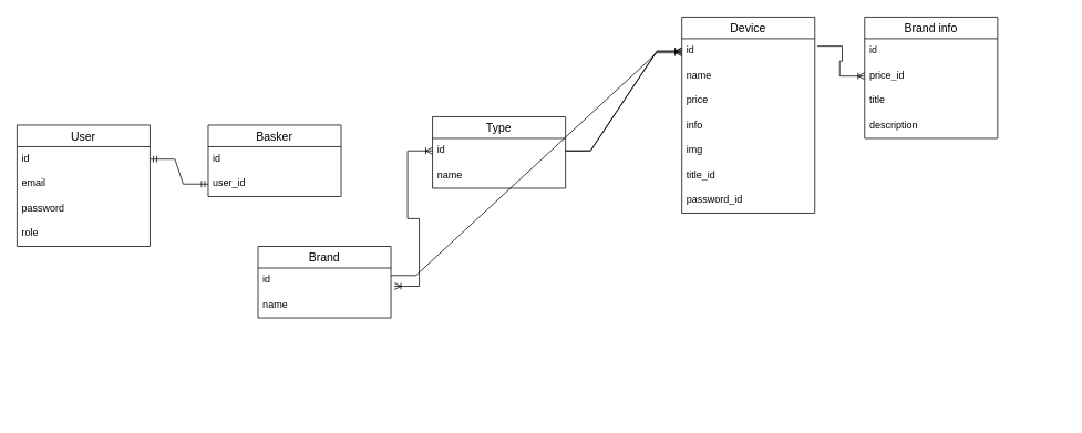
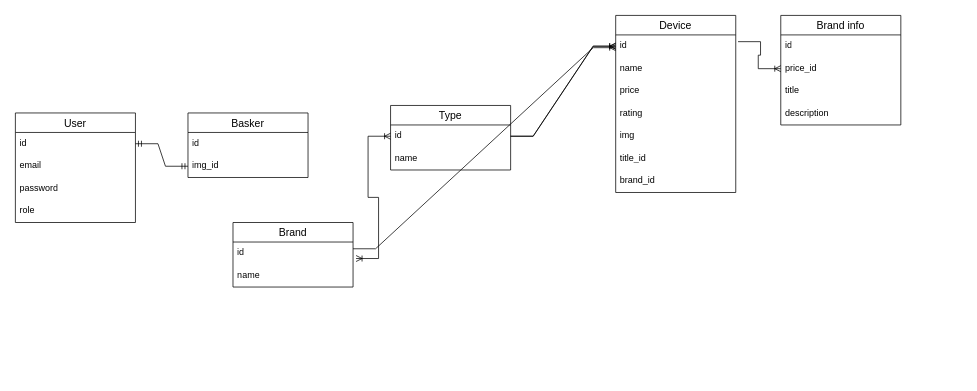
  <mxCell id="0" />
  <mxCell id="1" parent="0" />
  <mxCell id="2" value="User" style="swimlane;fontStyle=0;childLayout=stackLayout;horizontal=1;startSize=26;horizontalStack=0;resizeParent=1;resizeParentMax=0;resizeLast=0;collapsible=1;marginBottom=0;align=center;fontSize=14;" vertex="1" parent="1"><mxGeometry x="20" y="150" width="160" height="146" as="geometry" /></mxCell>
  <mxCell id="3" value="id" style="text;strokeColor=none;fillColor=none;spacingLeft=4;spacingRight=4;overflow=hidden;rotatable=0;points=[[0,0.5],[1,0.5]];portConstraint=eastwest;fontSize=12;whiteSpace=wrap;html=1;" vertex="1" parent="2"><mxGeometry y="26" width="160" height="30" as="geometry" /></mxCell>
  <mxCell id="4" value="email" style="text;strokeColor=none;fillColor=none;spacingLeft=4;spacingRight=4;overflow=hidden;rotatable=0;points=[[0,0.5],[1,0.5]];portConstraint=eastwest;fontSize=12;whiteSpace=wrap;html=1;" vertex="1" parent="2"><mxGeometry y="56" width="160" height="30" as="geometry" /></mxCell>
  <mxCell id="5" value="password" style="text;strokeColor=none;fillColor=none;spacingLeft=4;spacingRight=4;overflow=hidden;rotatable=0;points=[[0,0.5],[1,0.5]];portConstraint=eastwest;fontSize=12;whiteSpace=wrap;html=1;" vertex="1" parent="2"><mxGeometry y="86" width="160" height="30" as="geometry" /></mxCell>
  <mxCell id="6" value="role" style="text;strokeColor=none;fillColor=none;spacingLeft=4;spacingRight=4;overflow=hidden;rotatable=0;points=[[0,0.5],[1,0.5]];portConstraint=eastwest;fontSize=12;whiteSpace=wrap;html=1;" vertex="1" parent="2"><mxGeometry y="116" width="160" height="30" as="geometry" /></mxCell>
  <mxCell id="7" value="Basker" style="swimlane;fontStyle=0;childLayout=stackLayout;horizontal=1;startSize=26;horizontalStack=0;resizeParent=1;resizeParentMax=0;resizeLast=0;collapsible=1;marginBottom=0;align=center;fontSize=14;" vertex="1" parent="1"><mxGeometry x="250" y="150" width="160" height="86" as="geometry" /></mxCell>
  <mxCell id="8" value="id" style="text;strokeColor=none;fillColor=none;spacingLeft=4;spacingRight=4;overflow=hidden;rotatable=0;points=[[0,0.5],[1,0.5]];portConstraint=eastwest;fontSize=12;whiteSpace=wrap;html=1;" vertex="1" parent="7"><mxGeometry y="26" width="160" height="30" as="geometry" /></mxCell>
- <mxCell id="9" value="user_id" style="text;strokeColor=none;fillColor=none;spacingLeft=4;spacingRight=4;overflow=hidden;rotatable=0;points=[[0,0.5],[1,0.5]];portConstraint=eastwest;fontSize=12;whiteSpace=wrap;html=1;" vertex="1" parent="7"><mxGeometry y="56" width="160" height="30" as="geometry" /></mxCell>
+ <mxCell id="9" value="img_id" style="text;strokeColor=none;fillColor=none;spacingLeft=4;spacingRight=4;overflow=hidden;rotatable=0;points=[[0,0.5],[1,0.5]];portConstraint=eastwest;fontSize=12;whiteSpace=wrap;html=1;" vertex="1" parent="7"><mxGeometry y="56" width="160" height="30" as="geometry" /></mxCell>
  <mxCell id="10" value="" style="edgeStyle=entityRelationEdgeStyle;fontSize=12;html=1;endArrow=ERmandOne;startArrow=ERmandOne;rounded=0;exitX=1;exitY=0.5;exitDx=0;exitDy=0;entryX=0;entryY=0.5;entryDx=0;entryDy=0;" edge="1" parent="1" source="3" target="9"><mxGeometry width="100" height="100" relative="1" as="geometry"><mxPoint x="140" y="400" as="sourcePoint" /><mxPoint x="240" y="300" as="targetPoint" /></mxGeometry></mxCell>
  <mxCell id="11" value="Device" style="swimlane;fontStyle=0;childLayout=stackLayout;horizontal=1;startSize=26;horizontalStack=0;resizeParent=1;resizeParentMax=0;resizeLast=0;collapsible=1;marginBottom=0;align=center;fontSize=14;" vertex="1" parent="1"><mxGeometry x="820" y="20" width="160" height="236" as="geometry" /></mxCell>
  <mxCell id="12" value="id" style="text;strokeColor=none;fillColor=none;spacingLeft=4;spacingRight=4;overflow=hidden;rotatable=0;points=[[0,0.5],[1,0.5]];portConstraint=eastwest;fontSize=12;whiteSpace=wrap;html=1;" vertex="1" parent="11"><mxGeometry y="26" width="160" height="30" as="geometry" /></mxCell>
  <mxCell id="13" value="name" style="text;strokeColor=none;fillColor=none;spacingLeft=4;spacingRight=4;overflow=hidden;rotatable=0;points=[[0,0.5],[1,0.5]];portConstraint=eastwest;fontSize=12;whiteSpace=wrap;html=1;" vertex="1" parent="11"><mxGeometry y="56" width="160" height="30" as="geometry" /></mxCell>
  <mxCell id="14" value="price" style="text;strokeColor=none;fillColor=none;spacingLeft=4;spacingRight=4;overflow=hidden;rotatable=0;points=[[0,0.5],[1,0.5]];portConstraint=eastwest;fontSize=12;whiteSpace=wrap;html=1;" vertex="1" parent="11"><mxGeometry y="86" width="160" height="30" as="geometry" /></mxCell>
- <mxCell id="15" value="info" style="text;strokeColor=none;fillColor=none;spacingLeft=4;spacingRight=4;overflow=hidden;rotatable=0;points=[[0,0.5],[1,0.5]];portConstraint=eastwest;fontSize=12;whiteSpace=wrap;html=1;" vertex="1" parent="11"><mxGeometry y="116" width="160" height="30" as="geometry" /></mxCell>
+ <mxCell id="15" value="rating" style="text;strokeColor=none;fillColor=none;spacingLeft=4;spacingRight=4;overflow=hidden;rotatable=0;points=[[0,0.5],[1,0.5]];portConstraint=eastwest;fontSize=12;whiteSpace=wrap;html=1;" vertex="1" parent="11"><mxGeometry y="116" width="160" height="30" as="geometry" /></mxCell>
  <mxCell id="16" value="img" style="text;strokeColor=none;fillColor=none;spacingLeft=4;spacingRight=4;overflow=hidden;rotatable=0;points=[[0,0.5],[1,0.5]];portConstraint=eastwest;fontSize=12;whiteSpace=wrap;html=1;" vertex="1" parent="11"><mxGeometry y="146" width="160" height="30" as="geometry" /></mxCell>
  <mxCell id="17" value="title_id" style="text;strokeColor=none;fillColor=none;spacingLeft=4;spacingRight=4;overflow=hidden;rotatable=0;points=[[0,0.5],[1,0.5]];portConstraint=eastwest;fontSize=12;whiteSpace=wrap;html=1;" vertex="1" parent="11"><mxGeometry y="176" width="160" height="30" as="geometry" /></mxCell>
- <mxCell id="18" value="password_id" style="text;strokeColor=none;fillColor=none;spacingLeft=4;spacingRight=4;overflow=hidden;rotatable=0;points=[[0,0.5],[1,0.5]];portConstraint=eastwest;fontSize=12;whiteSpace=wrap;html=1;" vertex="1" parent="11"><mxGeometry y="206" width="160" height="30" as="geometry" /></mxCell>
+ <mxCell id="18" value="brand_id" style="text;strokeColor=none;fillColor=none;spacingLeft=4;spacingRight=4;overflow=hidden;rotatable=0;points=[[0,0.5],[1,0.5]];portConstraint=eastwest;fontSize=12;whiteSpace=wrap;html=1;" vertex="1" parent="11"><mxGeometry y="206" width="160" height="30" as="geometry" /></mxCell>
  <mxCell id="19" value="Type" style="swimlane;fontStyle=0;childLayout=stackLayout;horizontal=1;startSize=26;horizontalStack=0;resizeParent=1;resizeParentMax=0;resizeLast=0;collapsible=1;marginBottom=0;align=center;fontSize=14;" vertex="1" parent="1"><mxGeometry x="520" y="140" width="160" height="86" as="geometry" /></mxCell>
  <mxCell id="20" value="id" style="text;strokeColor=none;fillColor=none;spacingLeft=4;spacingRight=4;overflow=hidden;rotatable=0;points=[[0,0.5],[1,0.5]];portConstraint=eastwest;fontSize=12;whiteSpace=wrap;html=1;" vertex="1" parent="19"><mxGeometry y="26" width="160" height="30" as="geometry" /></mxCell>
  <mxCell id="21" value="name" style="text;strokeColor=none;fillColor=none;spacingLeft=4;spacingRight=4;overflow=hidden;rotatable=0;points=[[0,0.5],[1,0.5]];portConstraint=eastwest;fontSize=12;whiteSpace=wrap;html=1;" vertex="1" parent="19"><mxGeometry y="56" width="160" height="30" as="geometry" /></mxCell>
  <mxCell id="22" value="" style="edgeStyle=entityRelationEdgeStyle;fontSize=12;html=1;endArrow=ERoneToMany;rounded=0;entryX=0;entryY=0.5;entryDx=0;entryDy=0;" edge="1" parent="1" source="20" target="12"><mxGeometry width="100" height="100" relative="1" as="geometry"><mxPoint x="670" y="100" as="sourcePoint" /><mxPoint x="660" y="60" as="targetPoint" /></mxGeometry></mxCell>
  <mxCell id="23" value="" style="edgeStyle=entityRelationEdgeStyle;fontSize=12;html=1;endArrow=ERoneToMany;rounded=0;exitX=1;exitY=0.3;exitDx=0;exitDy=0;exitPerimeter=0;" edge="1" parent="1" source="26"><mxGeometry width="100" height="100" relative="1" as="geometry"><mxPoint x="680" y="303" as="sourcePoint" /><mxPoint x="820" y="63" as="targetPoint" /></mxGeometry></mxCell>
  <mxCell id="24" value="" style="edgeStyle=entityRelationEdgeStyle;fontSize=12;html=1;endArrow=ERoneToMany;startArrow=ERoneToMany;rounded=0;entryX=0;entryY=0.5;entryDx=0;entryDy=0;exitX=1.025;exitY=0.733;exitDx=0;exitDy=0;exitPerimeter=0;" edge="1" parent="1" source="26" target="20"><mxGeometry width="100" height="100" relative="1" as="geometry"><mxPoint x="590" y="373.64" as="sourcePoint" /><mxPoint x="752" y="340.002" as="targetPoint" /></mxGeometry></mxCell>
  <mxCell id="25" value="Brand" style="swimlane;fontStyle=0;childLayout=stackLayout;horizontal=1;startSize=26;horizontalStack=0;resizeParent=1;resizeParentMax=0;resizeLast=0;collapsible=1;marginBottom=0;align=center;fontSize=14;" vertex="1" parent="1"><mxGeometry x="310" y="296" width="160" height="86" as="geometry" /></mxCell>
  <mxCell id="26" value="id" style="text;strokeColor=none;fillColor=none;spacingLeft=4;spacingRight=4;overflow=hidden;rotatable=0;points=[[0,0.5],[1,0.5]];portConstraint=eastwest;fontSize=12;whiteSpace=wrap;html=1;" vertex="1" parent="25"><mxGeometry y="26" width="160" height="30" as="geometry" /></mxCell>
  <mxCell id="27" value="name" style="text;strokeColor=none;fillColor=none;spacingLeft=4;spacingRight=4;overflow=hidden;rotatable=0;points=[[0,0.5],[1,0.5]];portConstraint=eastwest;fontSize=12;whiteSpace=wrap;html=1;" vertex="1" parent="25"><mxGeometry y="56" width="160" height="30" as="geometry" /></mxCell>
  <mxCell id="28" value="Brand info" style="swimlane;fontStyle=0;childLayout=stackLayout;horizontal=1;startSize=26;horizontalStack=0;resizeParent=1;resizeParentMax=0;resizeLast=0;collapsible=1;marginBottom=0;align=center;fontSize=14;" vertex="1" parent="1"><mxGeometry x="1040" y="20" width="160" height="146" as="geometry" /></mxCell>
  <mxCell id="29" value="id" style="text;strokeColor=none;fillColor=none;spacingLeft=4;spacingRight=4;overflow=hidden;rotatable=0;points=[[0,0.5],[1,0.5]];portConstraint=eastwest;fontSize=12;whiteSpace=wrap;html=1;" vertex="1" parent="28"><mxGeometry y="26" width="160" height="30" as="geometry" /></mxCell>
  <mxCell id="30" value="price_id" style="text;strokeColor=none;fillColor=none;spacingLeft=4;spacingRight=4;overflow=hidden;rotatable=0;points=[[0,0.5],[1,0.5]];portConstraint=eastwest;fontSize=12;whiteSpace=wrap;html=1;" vertex="1" parent="28"><mxGeometry y="56" width="160" height="30" as="geometry" /></mxCell>
  <mxCell id="31" value="title" style="text;strokeColor=none;fillColor=none;spacingLeft=4;spacingRight=4;overflow=hidden;rotatable=0;points=[[0,0.5],[1,0.5]];portConstraint=eastwest;fontSize=12;whiteSpace=wrap;html=1;" vertex="1" parent="28"><mxGeometry y="86" width="160" height="30" as="geometry" /></mxCell>
  <mxCell id="32" value="description" style="text;strokeColor=none;fillColor=none;spacingLeft=4;spacingRight=4;overflow=hidden;rotatable=0;points=[[0,0.5],[1,0.5]];portConstraint=eastwest;fontSize=12;whiteSpace=wrap;html=1;" vertex="1" parent="28"><mxGeometry y="116" width="160" height="30" as="geometry" /></mxCell>
  <mxCell id="33" value="" style="edgeStyle=entityRelationEdgeStyle;fontSize=12;html=1;endArrow=ERoneToMany;rounded=0;entryX=0;entryY=0.5;entryDx=0;entryDy=0;" edge="1" parent="1" source="20" target="12"><mxGeometry width="100" height="100" relative="1" as="geometry"><mxPoint x="680" y="181" as="sourcePoint" /><mxPoint x="820" y="61" as="targetPoint" /><Array as="points"><mxPoint x="1040" y="340" /></Array></mxGeometry></mxCell>
  <mxCell id="34" value="" style="edgeStyle=entityRelationEdgeStyle;fontSize=12;html=1;endArrow=ERoneToMany;rounded=0;entryX=0;entryY=0.5;entryDx=0;entryDy=0;exitX=1.019;exitY=0.3;exitDx=0;exitDy=0;exitPerimeter=0;" edge="1" parent="1" source="12" target="30"><mxGeometry width="100" height="100" relative="1" as="geometry"><mxPoint x="920" y="340" as="sourcePoint" /><mxPoint x="1060" y="220" as="targetPoint" /><Array as="points"><mxPoint x="1280" y="499" /></Array></mxGeometry></mxCell>
